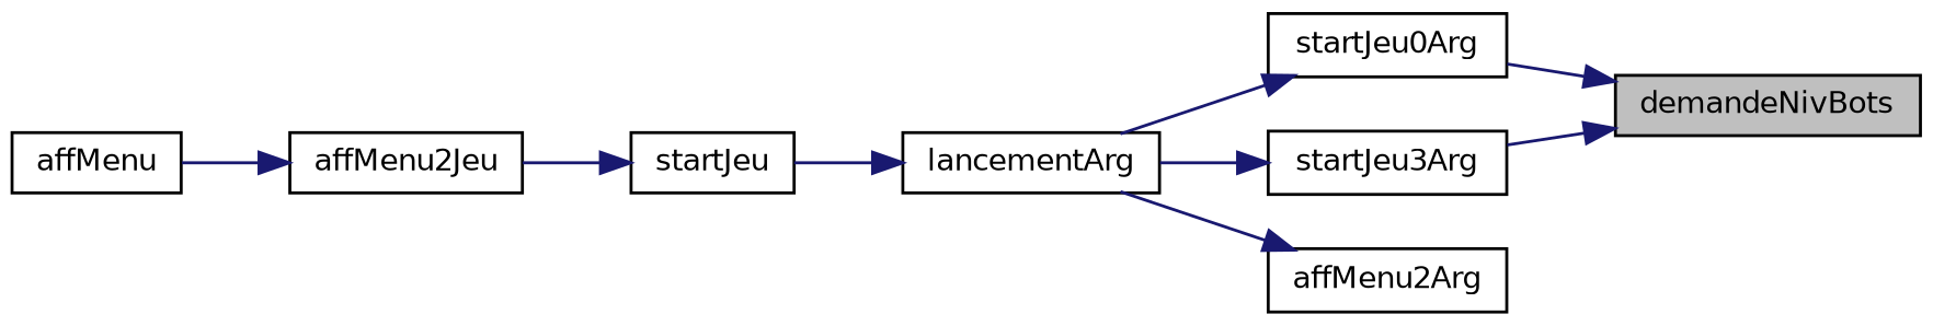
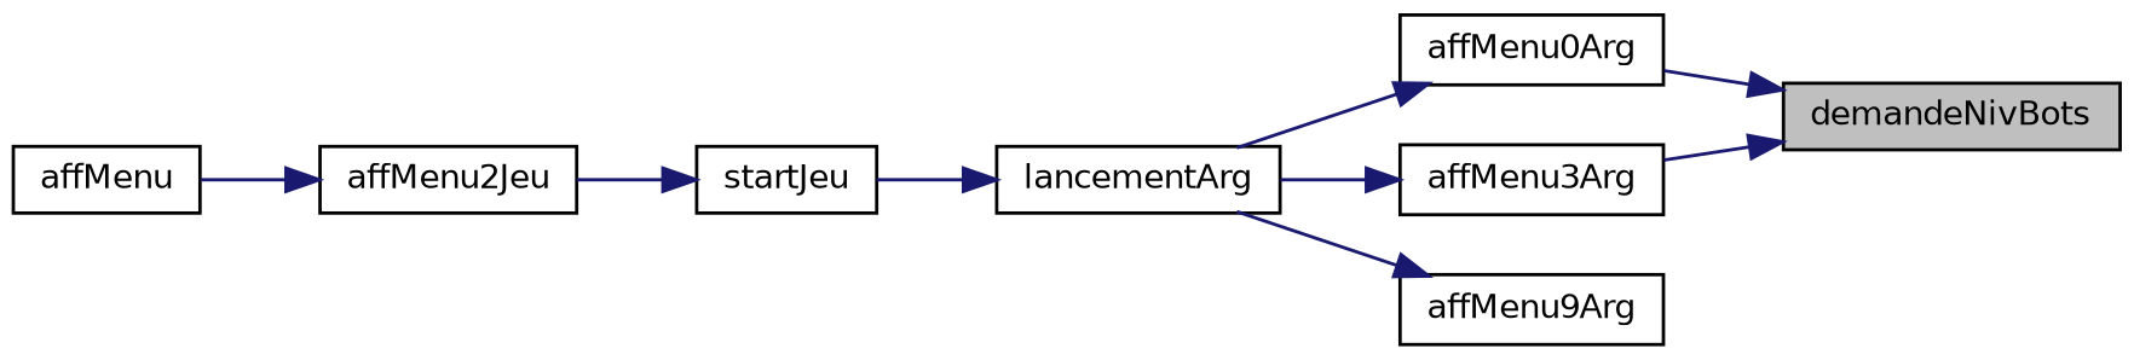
  digraph {
    rankdir=RL
    node [color=black fillcolor=white fontname=Helvetica fontsize=10 shape=record style=filled]
    edge [color=midnightblue dir=back fontname=Helvetica fontsize=10 labelfontname=Helvetica labelfontsize=10 style=solid]
    n1 [fillcolor=grey75 fontcolor=black height=0.2 label=demandeNivBots width=0.4]
-   n2 [height=0.2 label=startJeu0Arg width=0.4]
-   n3 [height=0.2 label=startJeu3Arg width=0.4]
+   n2 [height=0.2 label=affMenu0Arg width=0.4]
+   n3 [height=0.2 label=affMenu3Arg width=0.4]
    n4 [height=0.2 label=lancementArg width=0.4]
-   n5 [height=0.2 label=affMenu2Arg width=0.4]
+   n5 [height=0.2 label=affMenu9Arg width=0.4]
    n6 [height=0.2 label=startJeu width=0.4]
    n7 [height=0.2 label=affMenu2Jeu width=0.4]
    n8 [height=0.2 label=affMenu width=0.4]
    n1 -> n2
    n1 -> n3
    n2 -> n4
    n3 -> n4
    n4 -> n6
    n5 -> n4
    n6 -> n7
    n7 -> n8
  }
